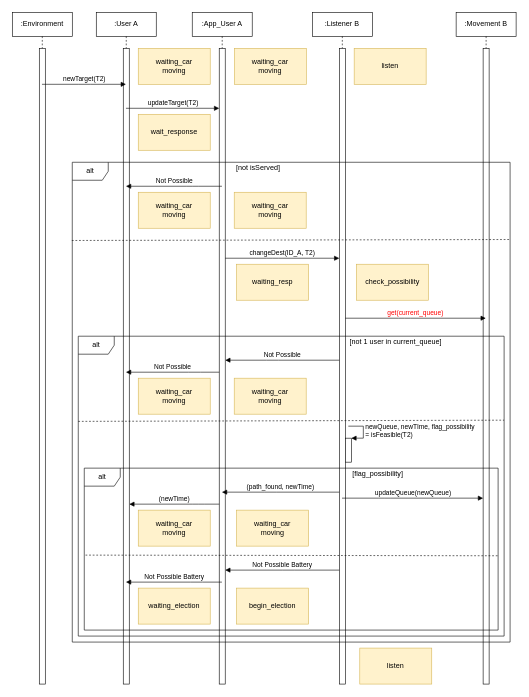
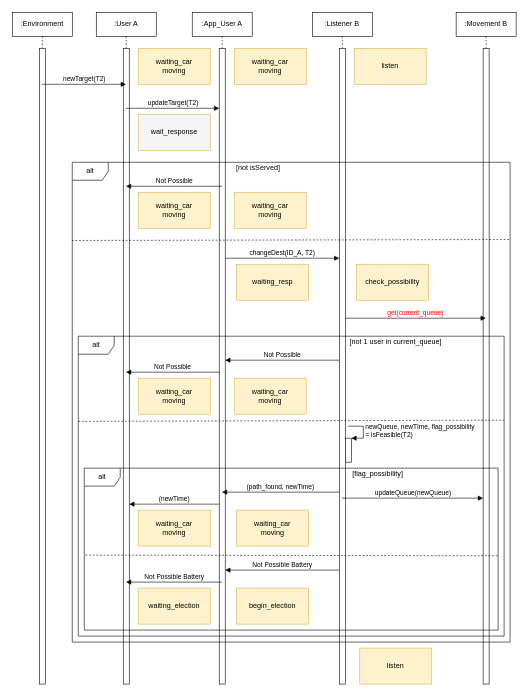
  <mxCell id="0" />
  <mxCell id="1" parent="0" />
  <mxCell id="2" value="listen" style="rounded=0;whiteSpace=wrap;html=1;fillColor=#fff2cc;strokeColor=#d6b656;" vertex="1" parent="1"><mxGeometry x="590" y="80" width="120" height="60" as="geometry" /></mxCell>
  <mxCell id="3" value=":Environment" style="shape=umlLifeline;perimeter=lifelinePerimeter;whiteSpace=wrap;html=1;container=1;collapsible=0;recursiveResize=0;outlineConnect=0;" vertex="1" parent="1"><mxGeometry width="100" height="1120" as="geometry" x="20" y="20" /></mxCell>
  <mxCell id="4" value="" style="html=1;points=[];perimeter=orthogonalPerimeter;" vertex="1" parent="3"><mxGeometry x="45" y="60" width="10" height="1060" as="geometry" /></mxCell>
  <mxCell id="5" value=":User A" style="shape=umlLifeline;perimeter=lifelinePerimeter;whiteSpace=wrap;html=1;container=1;collapsible=0;recursiveResize=0;outlineConnect=0;" vertex="1" parent="1"><mxGeometry x="160" width="100" height="1120" as="geometry" y="20" /></mxCell>
  <mxCell id="6" value="" style="html=1;points=[];perimeter=orthogonalPerimeter;" vertex="1" parent="5"><mxGeometry x="45" y="60" width="10" height="1060" as="geometry" /></mxCell>
  <mxCell id="7" value=":App_User A" style="shape=umlLifeline;perimeter=lifelinePerimeter;whiteSpace=wrap;html=1;container=1;collapsible=0;recursiveResize=0;outlineConnect=0;" vertex="1" parent="1"><mxGeometry x="320" width="100" height="1120" as="geometry" y="20" /></mxCell>
  <mxCell id="8" value="" style="html=1;points=[];perimeter=orthogonalPerimeter;" vertex="1" parent="7"><mxGeometry x="45" y="60" width="10" height="1060" as="geometry" /></mxCell>
  <mxCell id="9" value=":Listener B" style="shape=umlLifeline;perimeter=lifelinePerimeter;whiteSpace=wrap;html=1;container=1;collapsible=0;recursiveResize=0;outlineConnect=0;" vertex="1" parent="1"><mxGeometry x="520.25" width="100" height="1120" as="geometry" y="20" /></mxCell>
  <mxCell id="10" value="" style="html=1;points=[];perimeter=orthogonalPerimeter;" vertex="1" parent="9"><mxGeometry x="45" y="60" width="10" height="1060" as="geometry" /></mxCell>
  <mxCell id="11" value="" style="html=1;points=[];perimeter=orthogonalPerimeter;" vertex="1" parent="9"><mxGeometry x="55" y="710" width="10" height="40" as="geometry" /></mxCell>
  <mxCell id="12" value="newQueue, newTIme, flag_possibility &lt;br&gt;= isFeasible(T2)" style="edgeStyle=orthogonalEdgeStyle;html=1;align=left;spacingLeft=2;endArrow=block;rounded=0;entryX=1;entryY=0;" edge="1" target="11" parent="9"><mxGeometry relative="1" as="geometry"><mxPoint x="60" y="690" as="sourcePoint" /><Array as="points"><mxPoint x="85" y="690" /></Array></mxGeometry></mxCell>
  <mxCell id="13" value=":Movement B" style="shape=umlLifeline;perimeter=lifelinePerimeter;whiteSpace=wrap;html=1;container=1;collapsible=0;recursiveResize=0;outlineConnect=0;" vertex="1" parent="1"><mxGeometry x="760" width="100" height="1120" as="geometry" y="20" /></mxCell>
  <mxCell id="14" value="" style="html=1;points=[];perimeter=orthogonalPerimeter;" vertex="1" parent="13"><mxGeometry x="45" y="60" width="10" height="1060" as="geometry" /></mxCell>
  <mxCell id="15" value="newTarget(T2)" style="html=1;verticalAlign=bottom;endArrow=block;" edge="1" parent="1" source="3" target="5"><mxGeometry width="80" relative="1" as="geometry"><mxPoint x="90" y="370" as="sourcePoint" /><mxPoint x="170" y="370" as="targetPoint" /><Array as="points"><mxPoint x="140" y="140" /></Array></mxGeometry></mxCell>
  <mxCell id="16" value="updateTarget(T2)" style="html=1;verticalAlign=bottom;endArrow=block;" edge="1" parent="1" source="5" target="8"><mxGeometry width="80" relative="1" as="geometry"><mxPoint x="260" y="210" as="sourcePoint" /><mxPoint x="340" y="210" as="targetPoint" /><Array as="points"><mxPoint x="310" y="180" /></Array></mxGeometry></mxCell>
- <mxCell id="17" value="wait_response" style="rounded=0;whiteSpace=wrap;html=1;fillColor=#fff2cc;strokeColor=#d6b656;" vertex="1" parent="1"><mxGeometry x="230" y="190" width="120" height="60" as="geometry" /></mxCell>
+ <mxCell id="17" value="wait_response" style="rounded=0;whiteSpace=wrap;html=1;fillColor=#f5f5f5;strokeColor=#d6b656;" vertex="1" parent="1"><mxGeometry x="230" y="190" width="120" height="60" as="geometry" /></mxCell>
  <mxCell id="18" value="changeDest(ID_A, T2)" style="html=1;verticalAlign=bottom;endArrow=block;" edge="1" parent="1"><mxGeometry width="80" relative="1" as="geometry"><mxPoint x="375" y="430" as="sourcePoint" /><mxPoint x="565.25" y="430" as="targetPoint" /><Array as="points"><mxPoint x="453.96" y="430" /></Array></mxGeometry></mxCell>
  <mxCell id="19" value="waiting_resp" style="rounded=0;whiteSpace=wrap;html=1;fillColor=#fff2cc;strokeColor=#d6b656;" vertex="1" parent="1"><mxGeometry x="393.96" y="440" width="120" height="60" as="geometry" /></mxCell>
  <mxCell id="20" value="check_possibility" style="rounded=0;whiteSpace=wrap;html=1;fillColor=#fff2cc;strokeColor=#d6b656;" vertex="1" parent="1"><mxGeometry x="593.71" y="440" width="120" height="60" as="geometry" /></mxCell>
  <mxCell id="21" value="[not isServed]" style="text;html=1;strokeColor=none;fillColor=none;align=center;verticalAlign=middle;whiteSpace=wrap;rounded=0;" vertex="1" parent="1"><mxGeometry x="390.25" y="270" width="80" height="20" as="geometry" /></mxCell>
  <mxCell id="22" value="Not Possible" style="html=1;verticalAlign=bottom;endArrow=block;" edge="1" parent="1"><mxGeometry width="80" relative="1" as="geometry"><mxPoint x="369.5" y="310" as="sourcePoint" /><mxPoint x="209.5" y="310" as="targetPoint" /><Array as="points"><mxPoint x="320" y="310" /></Array></mxGeometry></mxCell>
  <mxCell id="23" value="&lt;font color=&quot;#ff0000&quot;&gt;get(current_queue)&lt;/font&gt;" style="html=1;verticalAlign=bottom;endArrow=block;" edge="1" parent="1"><mxGeometry width="80" relative="1" as="geometry"><mxPoint x="575.25" y="530" as="sourcePoint" /><mxPoint x="809.5" y="530" as="targetPoint" /><Array as="points"><mxPoint x="673.71" y="530" /></Array></mxGeometry></mxCell>
  <mxCell id="24" value="[not 1 user in current_queue]" style="text;html=1;strokeColor=none;fillColor=none;align=center;verticalAlign=middle;whiteSpace=wrap;rounded=0;" vertex="1" parent="1"><mxGeometry x="577" y="560" width="164.75" height="20" as="geometry" /></mxCell>
  <mxCell id="25" value="Not Possible" style="html=1;verticalAlign=bottom;endArrow=block;" edge="1" parent="1"><mxGeometry width="80" relative="1" as="geometry"><mxPoint x="565.25" y="600" as="sourcePoint" /><mxPoint x="375" y="600" as="targetPoint" /><Array as="points"><mxPoint x="453.71" y="600" /></Array></mxGeometry></mxCell>
  <mxCell id="26" value="Not Possible" style="html=1;verticalAlign=bottom;endArrow=block;" edge="1" parent="1"><mxGeometry width="80" relative="1" as="geometry"><mxPoint x="365" y="620" as="sourcePoint" /><mxPoint x="209.5" y="620" as="targetPoint" /><Array as="points"><mxPoint x="323.71" y="620" /></Array></mxGeometry></mxCell>
  <mxCell id="27" value="(path_found, newTime)" style="html=1;verticalAlign=bottom;endArrow=block;" edge="1" parent="1" source="10" target="7"><mxGeometry width="80" relative="1" as="geometry"><mxPoint x="573" y="850" as="sourcePoint" /><mxPoint x="373.21" y="840" as="targetPoint" /><Array as="points"><mxPoint x="450" y="820" /></Array></mxGeometry></mxCell>
  <mxCell id="28" value="[flag_possibility]" style="text;html=1;strokeColor=none;fillColor=none;align=center;verticalAlign=middle;whiteSpace=wrap;rounded=0;" vertex="1" parent="1"><mxGeometry x="577" y="780" width="104.75" height="20" as="geometry" /></mxCell>
  <mxCell id="29" value="updateQueue(&lt;span style=&quot;text-align: left&quot;&gt;newQueue&lt;/span&gt;)" style="html=1;verticalAlign=bottom;endArrow=block;" edge="1" parent="1" source="9" target="14"><mxGeometry width="80" relative="1" as="geometry"><mxPoint x="578.96" y="860" as="sourcePoint" /><mxPoint x="813.21" y="860" as="targetPoint" /><Array as="points"><mxPoint x="640" y="830" /></Array></mxGeometry></mxCell>
  <mxCell id="30" value="Not Possible Battery" style="html=1;verticalAlign=bottom;endArrow=block;" edge="1" parent="1" source="10" target="8"><mxGeometry width="80" relative="1" as="geometry"><mxPoint x="586.75" y="1149.94" as="sourcePoint" /><mxPoint x="392" y="1149.94" as="targetPoint" /><Array as="points"><mxPoint x="480" y="950" /></Array></mxGeometry></mxCell>
  <mxCell id="31" value="Not Possible Battery" style="html=1;verticalAlign=bottom;endArrow=block;" edge="1" parent="1" source="7" target="5"><mxGeometry width="80" relative="1" as="geometry"><mxPoint x="386.5" y="1179.94" as="sourcePoint" /><mxPoint x="226.5" y="1179.94" as="targetPoint" /><Array as="points"><mxPoint x="327" y="970" /></Array></mxGeometry></mxCell>
  <mxCell id="32" value="listen" style="rounded=0;whiteSpace=wrap;html=1;fillColor=#fff2cc;strokeColor=#d6b656;" vertex="1" parent="1"><mxGeometry x="599.37" y="1080" width="120" height="60" as="geometry" /></mxCell>
  <mxCell id="33" value="waiting_car&lt;br&gt;moving" style="rounded=0;whiteSpace=wrap;html=1;fillColor=#fff2cc;strokeColor=#d6b656;" vertex="1" parent="1"><mxGeometry x="390.25" y="80" width="120" height="60" as="geometry" /></mxCell>
  <mxCell id="34" value="waiting_car&lt;br&gt;moving" style="rounded=0;whiteSpace=wrap;html=1;fillColor=#fff2cc;strokeColor=#d6b656;" vertex="1" parent="1"><mxGeometry x="390" y="320" width="120" height="60" as="geometry" /></mxCell>
  <mxCell id="35" value="waiting_car&lt;br&gt;moving" style="rounded=0;whiteSpace=wrap;html=1;fillColor=#fff2cc;strokeColor=#d6b656;" vertex="1" parent="1"><mxGeometry x="230" y="80" width="120" height="60" as="geometry" /></mxCell>
  <mxCell id="36" value="waiting_car&lt;br&gt;moving" style="rounded=0;whiteSpace=wrap;html=1;fillColor=#fff2cc;strokeColor=#d6b656;" vertex="1" parent="1"><mxGeometry x="230" y="320" width="120" height="60" as="geometry" /></mxCell>
  <mxCell id="37" value="(newTime)" style="html=1;verticalAlign=bottom;endArrow=block;" edge="1" parent="1" source="8" target="6"><mxGeometry width="80" relative="1" as="geometry"><mxPoint x="373.21" y="860" as="sourcePoint" /><mxPoint x="213.21" y="860" as="targetPoint" /><Array as="points"><mxPoint x="330" y="840" /></Array></mxGeometry></mxCell>
  <mxCell id="38" value="" style="endArrow=none;dashed=1;html=1;exitX=0.003;exitY=0.537;exitDx=0;exitDy=0;exitPerimeter=0;entryX=1.001;entryY=0.541;entryDx=0;entryDy=0;entryPerimeter=0;" edge="1" parent="1" source="47" target="47"><mxGeometry width="50" height="50" relative="1" as="geometry"><mxPoint x="110" y="970" as="sourcePoint" /><mxPoint x="1010" y="1010" as="targetPoint" /></mxGeometry></mxCell>
  <mxCell id="39" value="" style="endArrow=none;dashed=1;html=1;exitX=0;exitY=0.284;exitDx=0;exitDy=0;exitPerimeter=0;entryX=1;entryY=0.28;entryDx=0;entryDy=0;entryPerimeter=0;" edge="1" parent="1" source="48" target="48"><mxGeometry width="50" height="50" relative="1" as="geometry"><mxPoint x="-53.5" y="702.1" as="sourcePoint" /><mxPoint x="1023.5" y="700" as="targetPoint" /></mxGeometry></mxCell>
  <mxCell id="40" value="begin_election" style="rounded=0;whiteSpace=wrap;html=1;fillColor=#fff2cc;strokeColor=#d6b656;" vertex="1" parent="1"><mxGeometry x="393.96" y="980" width="120" height="60" as="geometry" /></mxCell>
  <mxCell id="41" value="waiting_election" style="rounded=0;whiteSpace=wrap;html=1;fillColor=#fff2cc;strokeColor=#d6b656;" vertex="1" parent="1"><mxGeometry x="230" y="980" width="120" height="60" as="geometry" /></mxCell>
  <mxCell id="42" value="" style="endArrow=none;dashed=1;html=1;exitX=-0.001;exitY=0.163;exitDx=0;exitDy=0;exitPerimeter=0;entryX=0.999;entryY=0.161;entryDx=0;entryDy=0;entryPerimeter=0;" edge="1" parent="1" source="49" target="49"><mxGeometry width="50" height="50" relative="1" as="geometry"><mxPoint x="-110" y="400" as="sourcePoint" /><mxPoint x="1050" y="400" as="targetPoint" /></mxGeometry></mxCell>
  <mxCell id="43" value="waiting_car&lt;br&gt;moving" style="rounded=0;whiteSpace=wrap;html=1;fillColor=#fff2cc;strokeColor=#d6b656;" vertex="1" parent="1"><mxGeometry x="390" y="630" width="120" height="60" as="geometry" /></mxCell>
  <mxCell id="44" value="waiting_car&lt;br&gt;moving" style="rounded=0;whiteSpace=wrap;html=1;fillColor=#fff2cc;strokeColor=#d6b656;" vertex="1" parent="1"><mxGeometry x="230" y="630" width="120" height="60" as="geometry" /></mxCell>
  <mxCell id="45" value="waiting_car&lt;br&gt;moving" style="rounded=0;whiteSpace=wrap;html=1;fillColor=#fff2cc;strokeColor=#d6b656;" vertex="1" parent="1"><mxGeometry x="230" y="850" width="120" height="60" as="geometry" /></mxCell>
  <mxCell id="46" value="waiting_car&lt;br&gt;moving" style="rounded=0;whiteSpace=wrap;html=1;fillColor=#fff2cc;strokeColor=#d6b656;" vertex="1" parent="1"><mxGeometry x="393.96" y="850" width="120" height="60" as="geometry" /></mxCell>
  <mxCell id="47" value="alt" style="shape=umlFrame;whiteSpace=wrap;html=1;" vertex="1" parent="1"><mxGeometry x="140" y="780" width="690" height="270" as="geometry" /></mxCell>
  <mxCell id="48" value="alt" style="shape=umlFrame;whiteSpace=wrap;html=1;" vertex="1" parent="1"><mxGeometry x="130" y="560" width="710" height="500" as="geometry" /></mxCell>
  <mxCell id="49" value="alt" style="shape=umlFrame;whiteSpace=wrap;html=1;" vertex="1" parent="1"><mxGeometry x="120" y="270" width="730" height="800" as="geometry" /></mxCell>
